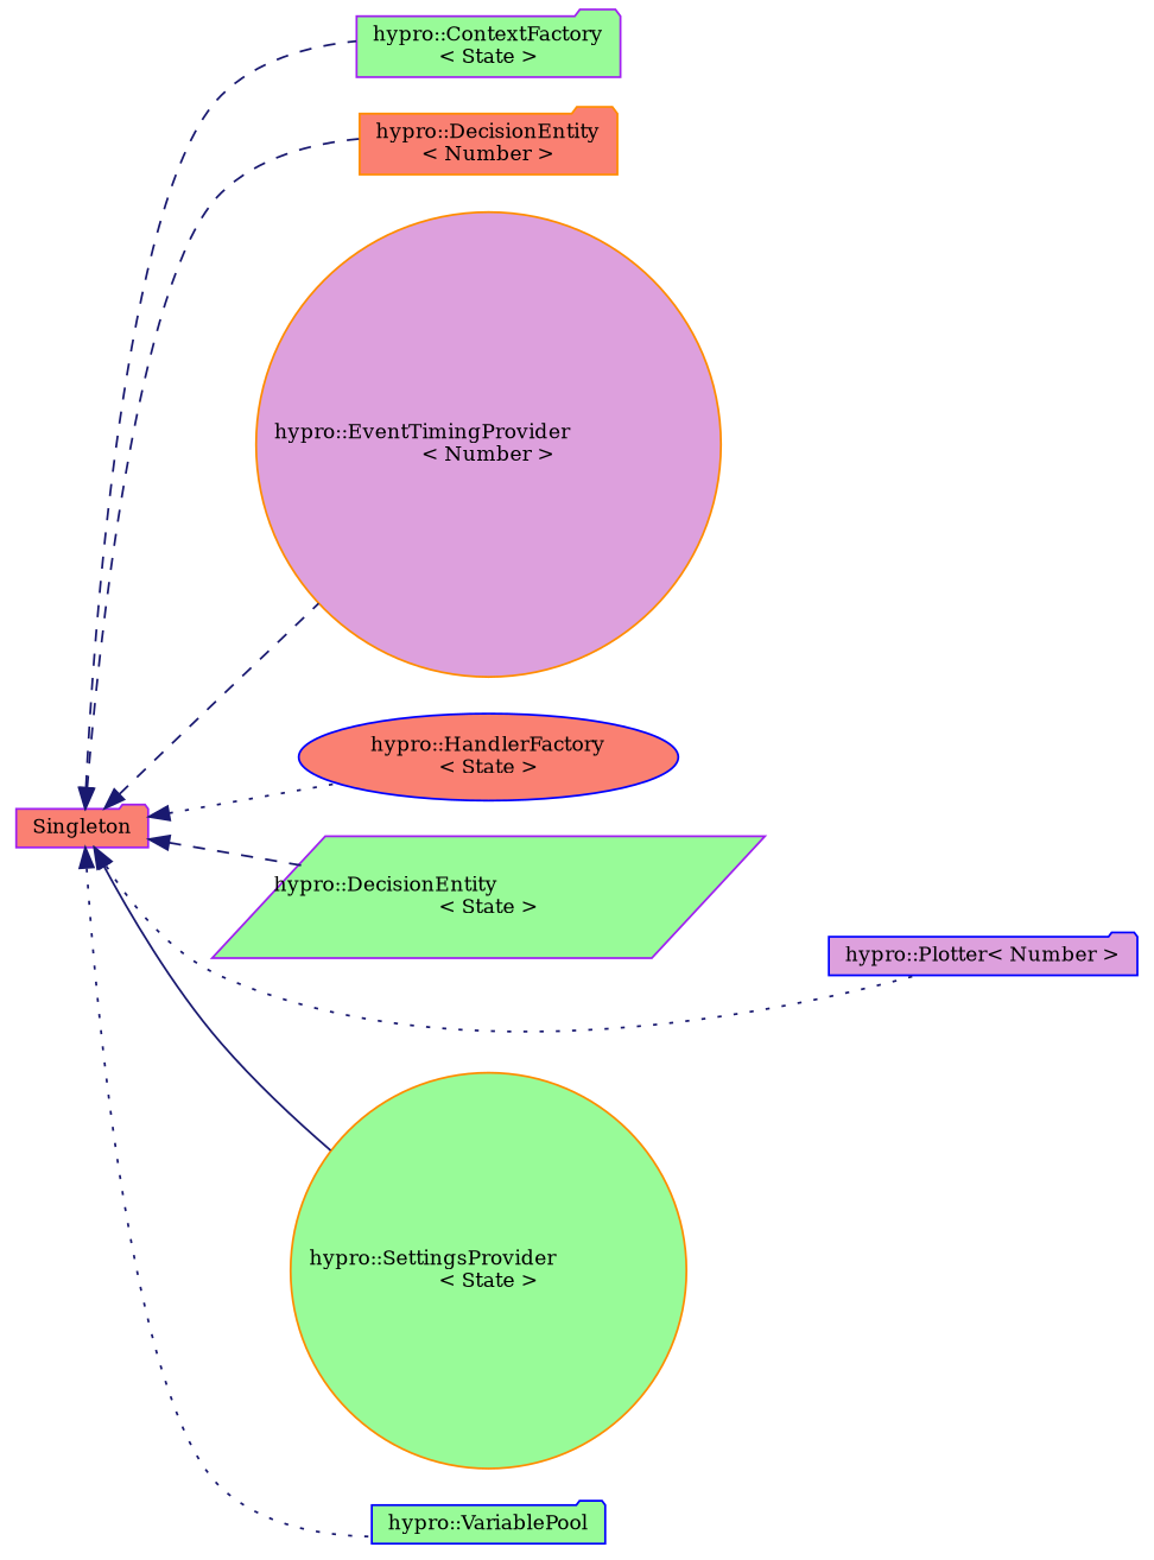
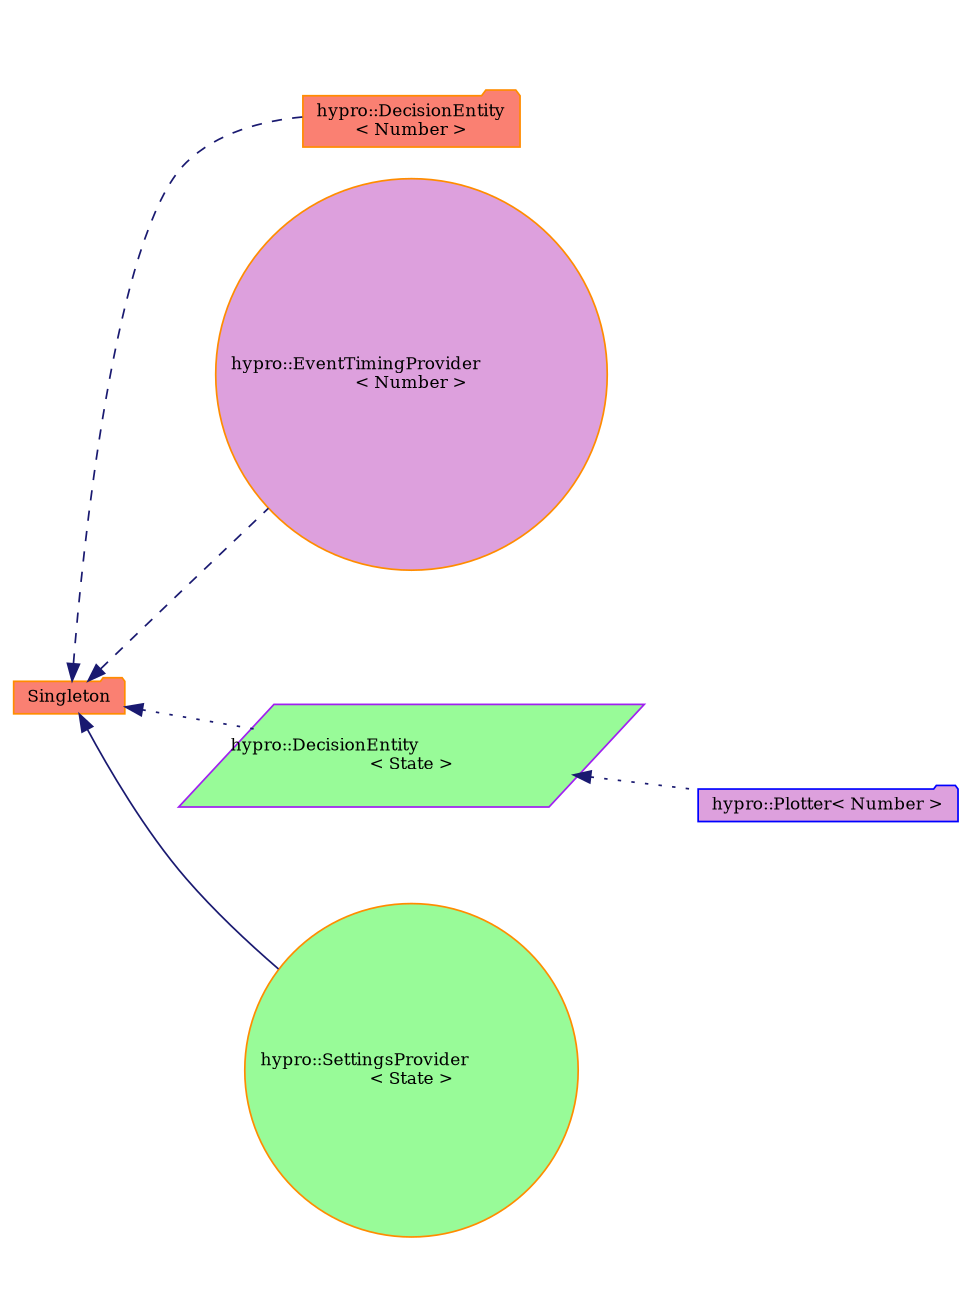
  digraph {
    fontname="DejaVu Serif"
    rankdir=LR
    node [color=purple fillcolor=palegreen fontname="DejaVu Serif" fontsize=10 shape=folder style=filled]
    edge [color=midnightblue dir=back fontname="DejaVu Serif" fontsize=10 labelfontname=Helvetica labelfontsize=10 style=dotted]
-   n1 [fillcolor=salmon height=0.2 label=Singleton width=0.4]
-   n2 [height=0.2 label="hypro::ContextFactory\l\< State \>" width=0.4]
+   n1 [color=darkorange fillcolor=salmon height=0.2 label=Singleton width=0.4]
    n3 [color=darkorange fillcolor=salmon height=0.2 label="hypro::DecisionEntity\l\< Number \>" width=0.4]
    n4 [color=darkorange fillcolor=plum height=0.2 label="hypro::EventTimingProvider\l\< Number \>" shape=circle width=0.4]
-   n5 [color=blue fillcolor=salmon height=0.2 label="hypro::HandlerFactory\l\< State \>" shape=ellipse width=0.4]
    n6 [height=0.2 label="hypro::DecisionEntity\l\< State \>" shape=parallelogram width=0.4]
    n7 [color=blue fillcolor=plum height=0.2 label="hypro::Plotter\< Number \>" width=0.4]
    n8 [color=darkorange height=0.2 label="hypro::SettingsProvider\l\< State \>" shape=circle width=0.4]
-   n9 [color=blue height=0.2 label="hypro::VariablePool" width=0.4]
-   n1 -> n2 [style=dashed]
    n1 -> n3 [style=dashed]
    n1 -> n4 [style=dashed]
-   n1 -> n5
-   n1 -> n6 [style=dashed]
-   n1 -> n7
+   n1 -> n6
+   n6 -> n7
    n1 -> n8 [style=solid]
-   n1 -> n9
  }
